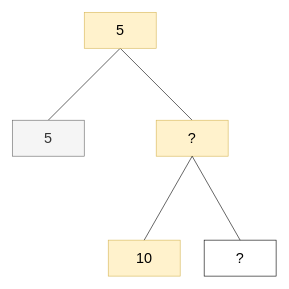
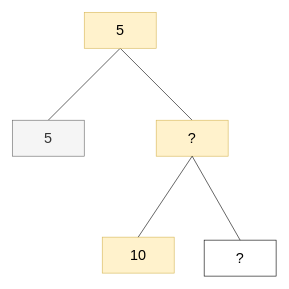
  <mxCell id="0" />
  <mxCell id="1" parent="0" />
  <mxCell id="2" value="" style="endArrow=none;html=1;" edge="1" parent="1"><mxGeometry width="50" height="50" relative="1" as="geometry"><mxPoint x="80" y="200" as="sourcePoint" /><mxPoint x="200" y="80" as="targetPoint" /></mxGeometry></mxCell>
  <mxCell id="3" value="&lt;font style=&quot;font-size: 24px&quot;&gt;5&lt;/font&gt;" style="rounded=0;whiteSpace=wrap;html=1;fillColor=#f5f5f5;strokeColor=#666666;fontColor=#333333;" vertex="1" parent="1"><mxGeometry x="20" y="200" width="120" height="60" as="geometry" /></mxCell>
  <mxCell id="4" value="" style="endArrow=none;html=1;exitX=0.5;exitY=0;exitDx=0;exitDy=0;" edge="1" parent="1" source="5"><mxGeometry width="50" height="50" relative="1" as="geometry"><mxPoint x="280" y="200" as="sourcePoint" /><mxPoint x="200" y="80" as="targetPoint" /></mxGeometry></mxCell>
  <mxCell id="5" value="&lt;font style=&quot;font-size: 24px&quot;&gt;?&lt;/font&gt;" style="rounded=0;whiteSpace=wrap;html=1;fillColor=#fff2cc;strokeColor=#d6b656;" vertex="1" parent="1"><mxGeometry x="260" y="200" width="120" height="60" as="geometry" /></mxCell>
  <mxCell id="6" value="&lt;font style=&quot;font-size: 24px&quot;&gt;5&lt;/font&gt;" style="rounded=0;whiteSpace=wrap;html=1;fillColor=#fff2cc;strokeColor=#d6b656;" vertex="1" parent="1"><mxGeometry x="140" y="20" width="120" height="60" as="geometry" /></mxCell>
- <mxCell id="7" value="&lt;font style=&quot;font-size: 24px&quot;&gt;10&lt;/font&gt;" style="rounded=0;whiteSpace=wrap;html=1;fillColor=#fff2cc;strokeColor=#d6b656;" vertex="1" parent="1"><mxGeometry x="180" y="400" width="120" height="60" as="geometry" /></mxCell>
+ <mxCell id="7" value="&lt;font style=&quot;font-size: 24px&quot;&gt;10&lt;/font&gt;" style="rounded=0;whiteSpace=wrap;html=1;fillColor=#fff2cc;strokeColor=#d6b656;" vertex="1" parent="1"><mxGeometry x="170" y="395" width="120" height="60" as="geometry" /></mxCell>
  <mxCell id="8" value="" style="endArrow=none;html=1;exitX=0.5;exitY=0;exitDx=0;exitDy=0;entryX=0.5;entryY=1;entryDx=0;entryDy=0;" edge="1" parent="1" source="7" target="5"><mxGeometry width="50" height="50" relative="1" as="geometry"><mxPoint x="90" y="210" as="sourcePoint" /><mxPoint x="210" y="90" as="targetPoint" /></mxGeometry></mxCell>
  <mxCell id="9" value="&lt;font style=&quot;font-size: 24px&quot;&gt;?&lt;/font&gt;" style="rounded=0;whiteSpace=wrap;html=1;" vertex="1" parent="1"><mxGeometry x="340" y="400" width="120" height="60" as="geometry" /></mxCell>
  <mxCell id="10" value="" style="endArrow=none;html=1;entryX=0.5;entryY=1;entryDx=0;entryDy=0;exitX=0.5;exitY=0;exitDx=0;exitDy=0;" edge="1" parent="1" source="9" target="5"><mxGeometry width="50" height="50" relative="1" as="geometry"><mxPoint x="250" y="410" as="sourcePoint" /><mxPoint x="330" y="270" as="targetPoint" /></mxGeometry></mxCell>
